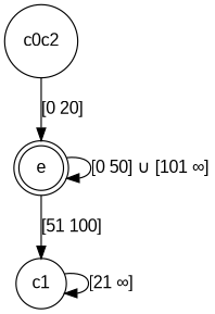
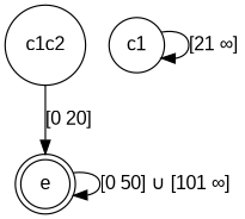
  digraph {
    fontname="Liberation Sans"
    rankdir=TB
    node [fontname="Liberation Sans" shape=circle]
    edge [fontname="Liberation Sans"]
    e [shape=doublecircle]
    c1
-   c1c2 [label=c0c2]
+   c1c2
    e -> e [label="[0 50] ∪ [101 ∞]"]
-   e -> c1 [label="[51 100]"]
    c1 -> c1 [label="[21 ∞]"]
    c1c2 -> e [label="[0 20]"]
  }
